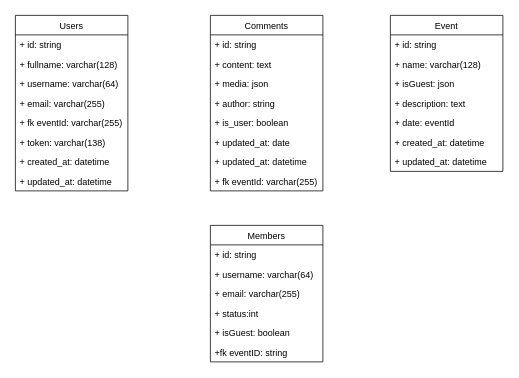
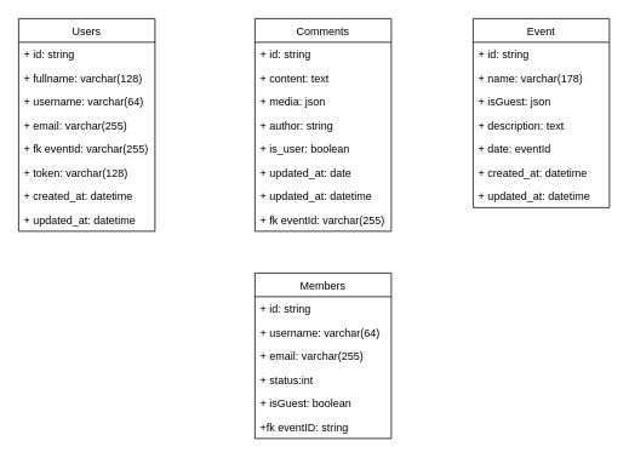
  <mxCell id="0" />
  <mxCell id="1" parent="0" />
  <mxCell id="2" value="Comments" style="swimlane;fontStyle=0;childLayout=stackLayout;horizontal=1;startSize=26;fillColor=none;horizontalStack=0;resizeParent=1;resizeParentMax=0;resizeLast=0;collapsible=1;marginBottom=0;" vertex="1" parent="1"><mxGeometry x="280" y="20" width="150" height="234" as="geometry" /></mxCell>
  <mxCell id="3" value="+ id: string" style="text;strokeColor=none;fillColor=none;align=left;verticalAlign=top;spacingLeft=4;spacingRight=4;overflow=hidden;rotatable=0;points=[[0,0.5],[1,0.5]];portConstraint=eastwest;" vertex="1" parent="2"><mxGeometry y="26" width="150" height="26" as="geometry" /></mxCell>
  <mxCell id="4" value="+ content: text" style="text;strokeColor=none;fillColor=none;align=left;verticalAlign=top;spacingLeft=4;spacingRight=4;overflow=hidden;rotatable=0;points=[[0,0.5],[1,0.5]];portConstraint=eastwest;" vertex="1" parent="2"><mxGeometry y="52" width="150" height="26" as="geometry" /></mxCell>
  <mxCell id="5" value="+ media: json" style="text;strokeColor=none;fillColor=none;align=left;verticalAlign=top;spacingLeft=4;spacingRight=4;overflow=hidden;rotatable=0;points=[[0,0.5],[1,0.5]];portConstraint=eastwest;" vertex="1" parent="2"><mxGeometry y="78" width="150" height="26" as="geometry" /></mxCell>
  <mxCell id="6" value="+ author: string" style="text;strokeColor=none;fillColor=none;align=left;verticalAlign=top;spacingLeft=4;spacingRight=4;overflow=hidden;rotatable=0;points=[[0,0.5],[1,0.5]];portConstraint=eastwest;" vertex="1" parent="2"><mxGeometry y="104" width="150" height="26" as="geometry" /></mxCell>
  <mxCell id="7" value="+ is_user: boolean" style="text;strokeColor=none;fillColor=none;align=left;verticalAlign=top;spacingLeft=4;spacingRight=4;overflow=hidden;rotatable=0;points=[[0,0.5],[1,0.5]];portConstraint=eastwest;" vertex="1" parent="2"><mxGeometry y="130" width="150" height="26" as="geometry" /></mxCell>
  <mxCell id="8" value="+ updated_at: date" style="text;strokeColor=none;fillColor=none;align=left;verticalAlign=top;spacingLeft=4;spacingRight=4;overflow=hidden;rotatable=0;points=[[0,0.5],[1,0.5]];portConstraint=eastwest;" vertex="1" parent="2"><mxGeometry y="156" width="150" height="26" as="geometry" /></mxCell>
  <mxCell id="9" value="+ updated_at: datetime" style="text;strokeColor=none;fillColor=none;align=left;verticalAlign=top;spacingLeft=4;spacingRight=4;overflow=hidden;rotatable=0;points=[[0,0.5],[1,0.5]];portConstraint=eastwest;" vertex="1" parent="2"><mxGeometry y="182" width="150" height="26" as="geometry" /></mxCell>
  <mxCell id="10" value="+ fk eventId: varchar(255)" style="text;strokeColor=none;fillColor=none;align=left;verticalAlign=top;spacingLeft=4;spacingRight=4;overflow=hidden;rotatable=0;points=[[0,0.5],[1,0.5]];portConstraint=eastwest;" vertex="1" parent="2"><mxGeometry y="208" width="150" height="26" as="geometry" /></mxCell>
  <mxCell id="11" value="Users" style="swimlane;fontStyle=0;childLayout=stackLayout;horizontal=1;startSize=26;fillColor=none;horizontalStack=0;resizeParent=1;resizeParentMax=0;resizeLast=0;collapsible=1;marginBottom=0;" vertex="1" parent="1"><mxGeometry x="20" y="20" width="150" height="234" as="geometry" /></mxCell>
  <mxCell id="12" value="+ id: string" style="text;strokeColor=none;fillColor=none;align=left;verticalAlign=top;spacingLeft=4;spacingRight=4;overflow=hidden;rotatable=0;points=[[0,0.5],[1,0.5]];portConstraint=eastwest;" vertex="1" parent="11"><mxGeometry y="26" width="150" height="26" as="geometry" /></mxCell>
  <mxCell id="13" value="+ fullname: varchar(128)" style="text;strokeColor=none;fillColor=none;align=left;verticalAlign=top;spacingLeft=4;spacingRight=4;overflow=hidden;rotatable=0;points=[[0,0.5],[1,0.5]];portConstraint=eastwest;" vertex="1" parent="11"><mxGeometry y="52" width="150" height="26" as="geometry" /></mxCell>
  <mxCell id="14" value="+ username: varchar(64)" style="text;strokeColor=none;fillColor=none;align=left;verticalAlign=top;spacingLeft=4;spacingRight=4;overflow=hidden;rotatable=0;points=[[0,0.5],[1,0.5]];portConstraint=eastwest;" vertex="1" parent="11"><mxGeometry y="78" width="150" height="26" as="geometry" /></mxCell>
  <mxCell id="15" value="+ email: varchar(255)" style="text;strokeColor=none;fillColor=none;align=left;verticalAlign=top;spacingLeft=4;spacingRight=4;overflow=hidden;rotatable=0;points=[[0,0.5],[1,0.5]];portConstraint=eastwest;" vertex="1" parent="11"><mxGeometry y="104" width="150" height="26" as="geometry" /></mxCell>
  <mxCell id="16" value="+ fk eventId: varchar(255)" style="text;strokeColor=none;fillColor=none;align=left;verticalAlign=top;spacingLeft=4;spacingRight=4;overflow=hidden;rotatable=0;points=[[0,0.5],[1,0.5]];portConstraint=eastwest;" vertex="1" parent="11"><mxGeometry y="130" width="150" height="26" as="geometry" /></mxCell>
- <mxCell id="17" value="+ token: varchar(138)" style="text;strokeColor=none;fillColor=none;align=left;verticalAlign=top;spacingLeft=4;spacingRight=4;overflow=hidden;rotatable=0;points=[[0,0.5],[1,0.5]];portConstraint=eastwest;" vertex="1" parent="11"><mxGeometry y="156" width="150" height="26" as="geometry" /></mxCell>
+ <mxCell id="17" value="+ token: varchar(128)" style="text;strokeColor=none;fillColor=none;align=left;verticalAlign=top;spacingLeft=4;spacingRight=4;overflow=hidden;rotatable=0;points=[[0,0.5],[1,0.5]];portConstraint=eastwest;" vertex="1" parent="11"><mxGeometry y="156" width="150" height="26" as="geometry" /></mxCell>
  <mxCell id="18" value="+ created_at: datetime" style="text;strokeColor=none;fillColor=none;align=left;verticalAlign=top;spacingLeft=4;spacingRight=4;overflow=hidden;rotatable=0;points=[[0,0.5],[1,0.5]];portConstraint=eastwest;" vertex="1" parent="11"><mxGeometry y="182" width="150" height="26" as="geometry" /></mxCell>
  <mxCell id="19" value="+ updated_at: datetime" style="text;strokeColor=none;fillColor=none;align=left;verticalAlign=top;spacingLeft=4;spacingRight=4;overflow=hidden;rotatable=0;points=[[0,0.5],[1,0.5]];portConstraint=eastwest;" vertex="1" parent="11"><mxGeometry y="208" width="150" height="26" as="geometry" /></mxCell>
  <mxCell id="20" value="Event" style="swimlane;fontStyle=0;childLayout=stackLayout;horizontal=1;startSize=26;fillColor=none;horizontalStack=0;resizeParent=1;resizeParentMax=0;resizeLast=0;collapsible=1;marginBottom=0;" vertex="1" parent="1"><mxGeometry x="520" y="20" width="150" height="208" as="geometry" /></mxCell>
  <mxCell id="21" value="+ id: string" style="text;strokeColor=none;fillColor=none;align=left;verticalAlign=top;spacingLeft=4;spacingRight=4;overflow=hidden;rotatable=0;points=[[0,0.5],[1,0.5]];portConstraint=eastwest;" vertex="1" parent="20"><mxGeometry y="26" width="150" height="26" as="geometry" /></mxCell>
- <mxCell id="22" value="+ name: varchar(128)" style="text;strokeColor=none;fillColor=none;align=left;verticalAlign=top;spacingLeft=4;spacingRight=4;overflow=hidden;rotatable=0;points=[[0,0.5],[1,0.5]];portConstraint=eastwest;" vertex="1" parent="20"><mxGeometry y="52" width="150" height="26" as="geometry" /></mxCell>
+ <mxCell id="22" value="+ name: varchar(178)" style="text;strokeColor=none;fillColor=none;align=left;verticalAlign=top;spacingLeft=4;spacingRight=4;overflow=hidden;rotatable=0;points=[[0,0.5],[1,0.5]];portConstraint=eastwest;" vertex="1" parent="20"><mxGeometry y="52" width="150" height="26" as="geometry" /></mxCell>
  <mxCell id="23" value="+ isGuest: json&#10;" style="text;strokeColor=none;fillColor=none;align=left;verticalAlign=top;spacingLeft=4;spacingRight=4;overflow=hidden;rotatable=0;points=[[0,0.5],[1,0.5]];portConstraint=eastwest;" vertex="1" parent="20"><mxGeometry y="78" width="150" height="26" as="geometry" /></mxCell>
  <mxCell id="24" value="+ description: text&#10;" style="text;strokeColor=none;fillColor=none;align=left;verticalAlign=top;spacingLeft=4;spacingRight=4;overflow=hidden;rotatable=0;points=[[0,0.5],[1,0.5]];portConstraint=eastwest;" vertex="1" parent="20"><mxGeometry y="104" width="150" height="26" as="geometry" /></mxCell>
  <mxCell id="25" value="+ date: eventId&#10;" style="text;strokeColor=none;fillColor=none;align=left;verticalAlign=top;spacingLeft=4;spacingRight=4;overflow=hidden;rotatable=0;points=[[0,0.5],[1,0.5]];portConstraint=eastwest;" vertex="1" parent="20"><mxGeometry y="130" width="150" height="26" as="geometry" /></mxCell>
  <mxCell id="26" value="+ created_at: datetime" style="text;strokeColor=none;fillColor=none;align=left;verticalAlign=top;spacingLeft=4;spacingRight=4;overflow=hidden;rotatable=0;points=[[0,0.5],[1,0.5]];portConstraint=eastwest;" vertex="1" parent="20"><mxGeometry y="156" width="150" height="26" as="geometry" /></mxCell>
  <mxCell id="27" value="+ updated_at: datetime" style="text;strokeColor=none;fillColor=none;align=left;verticalAlign=top;spacingLeft=4;spacingRight=4;overflow=hidden;rotatable=0;points=[[0,0.5],[1,0.5]];portConstraint=eastwest;" vertex="1" parent="20"><mxGeometry y="182" width="150" height="26" as="geometry" /></mxCell>
  <mxCell id="28" value="Members" style="swimlane;fontStyle=0;childLayout=stackLayout;horizontal=1;startSize=26;fillColor=none;horizontalStack=0;resizeParent=1;resizeParentMax=0;resizeLast=0;collapsible=1;marginBottom=0;" vertex="1" parent="1"><mxGeometry x="280" y="300" width="150" height="182" as="geometry" /></mxCell>
  <mxCell id="29" value="+ id: string" style="text;strokeColor=none;fillColor=none;align=left;verticalAlign=top;spacingLeft=4;spacingRight=4;overflow=hidden;rotatable=0;points=[[0,0.5],[1,0.5]];portConstraint=eastwest;" vertex="1" parent="28"><mxGeometry y="26" width="150" height="26" as="geometry" /></mxCell>
  <mxCell id="30" value="+ username: varchar(64)" style="text;strokeColor=none;fillColor=none;align=left;verticalAlign=top;spacingLeft=4;spacingRight=4;overflow=hidden;rotatable=0;points=[[0,0.5],[1,0.5]];portConstraint=eastwest;" vertex="1" parent="28"><mxGeometry y="52" width="150" height="26" as="geometry" /></mxCell>
  <mxCell id="31" value="+ email: varchar(255)" style="text;strokeColor=none;fillColor=none;align=left;verticalAlign=top;spacingLeft=4;spacingRight=4;overflow=hidden;rotatable=0;points=[[0,0.5],[1,0.5]];portConstraint=eastwest;" vertex="1" parent="28"><mxGeometry y="78" width="150" height="26" as="geometry" /></mxCell>
  <mxCell id="32" value="+ status:int" style="text;strokeColor=none;fillColor=none;align=left;verticalAlign=top;spacingLeft=4;spacingRight=4;overflow=hidden;rotatable=0;points=[[0,0.5],[1,0.5]];portConstraint=eastwest;" vertex="1" parent="28"><mxGeometry y="104" width="150" height="26" as="geometry" /></mxCell>
  <mxCell id="33" value="+ isGuest: boolean" style="text;strokeColor=none;fillColor=none;align=left;verticalAlign=top;spacingLeft=4;spacingRight=4;overflow=hidden;rotatable=0;points=[[0,0.5],[1,0.5]];portConstraint=eastwest;" vertex="1" parent="28"><mxGeometry y="130" width="150" height="26" as="geometry" /></mxCell>
  <mxCell id="34" value="+fk eventID: string" style="text;strokeColor=none;fillColor=none;align=left;verticalAlign=top;spacingLeft=4;spacingRight=4;overflow=hidden;rotatable=0;points=[[0,0.5],[1,0.5]];portConstraint=eastwest;" vertex="1" parent="28"><mxGeometry y="156" width="150" height="26" as="geometry" /></mxCell>
